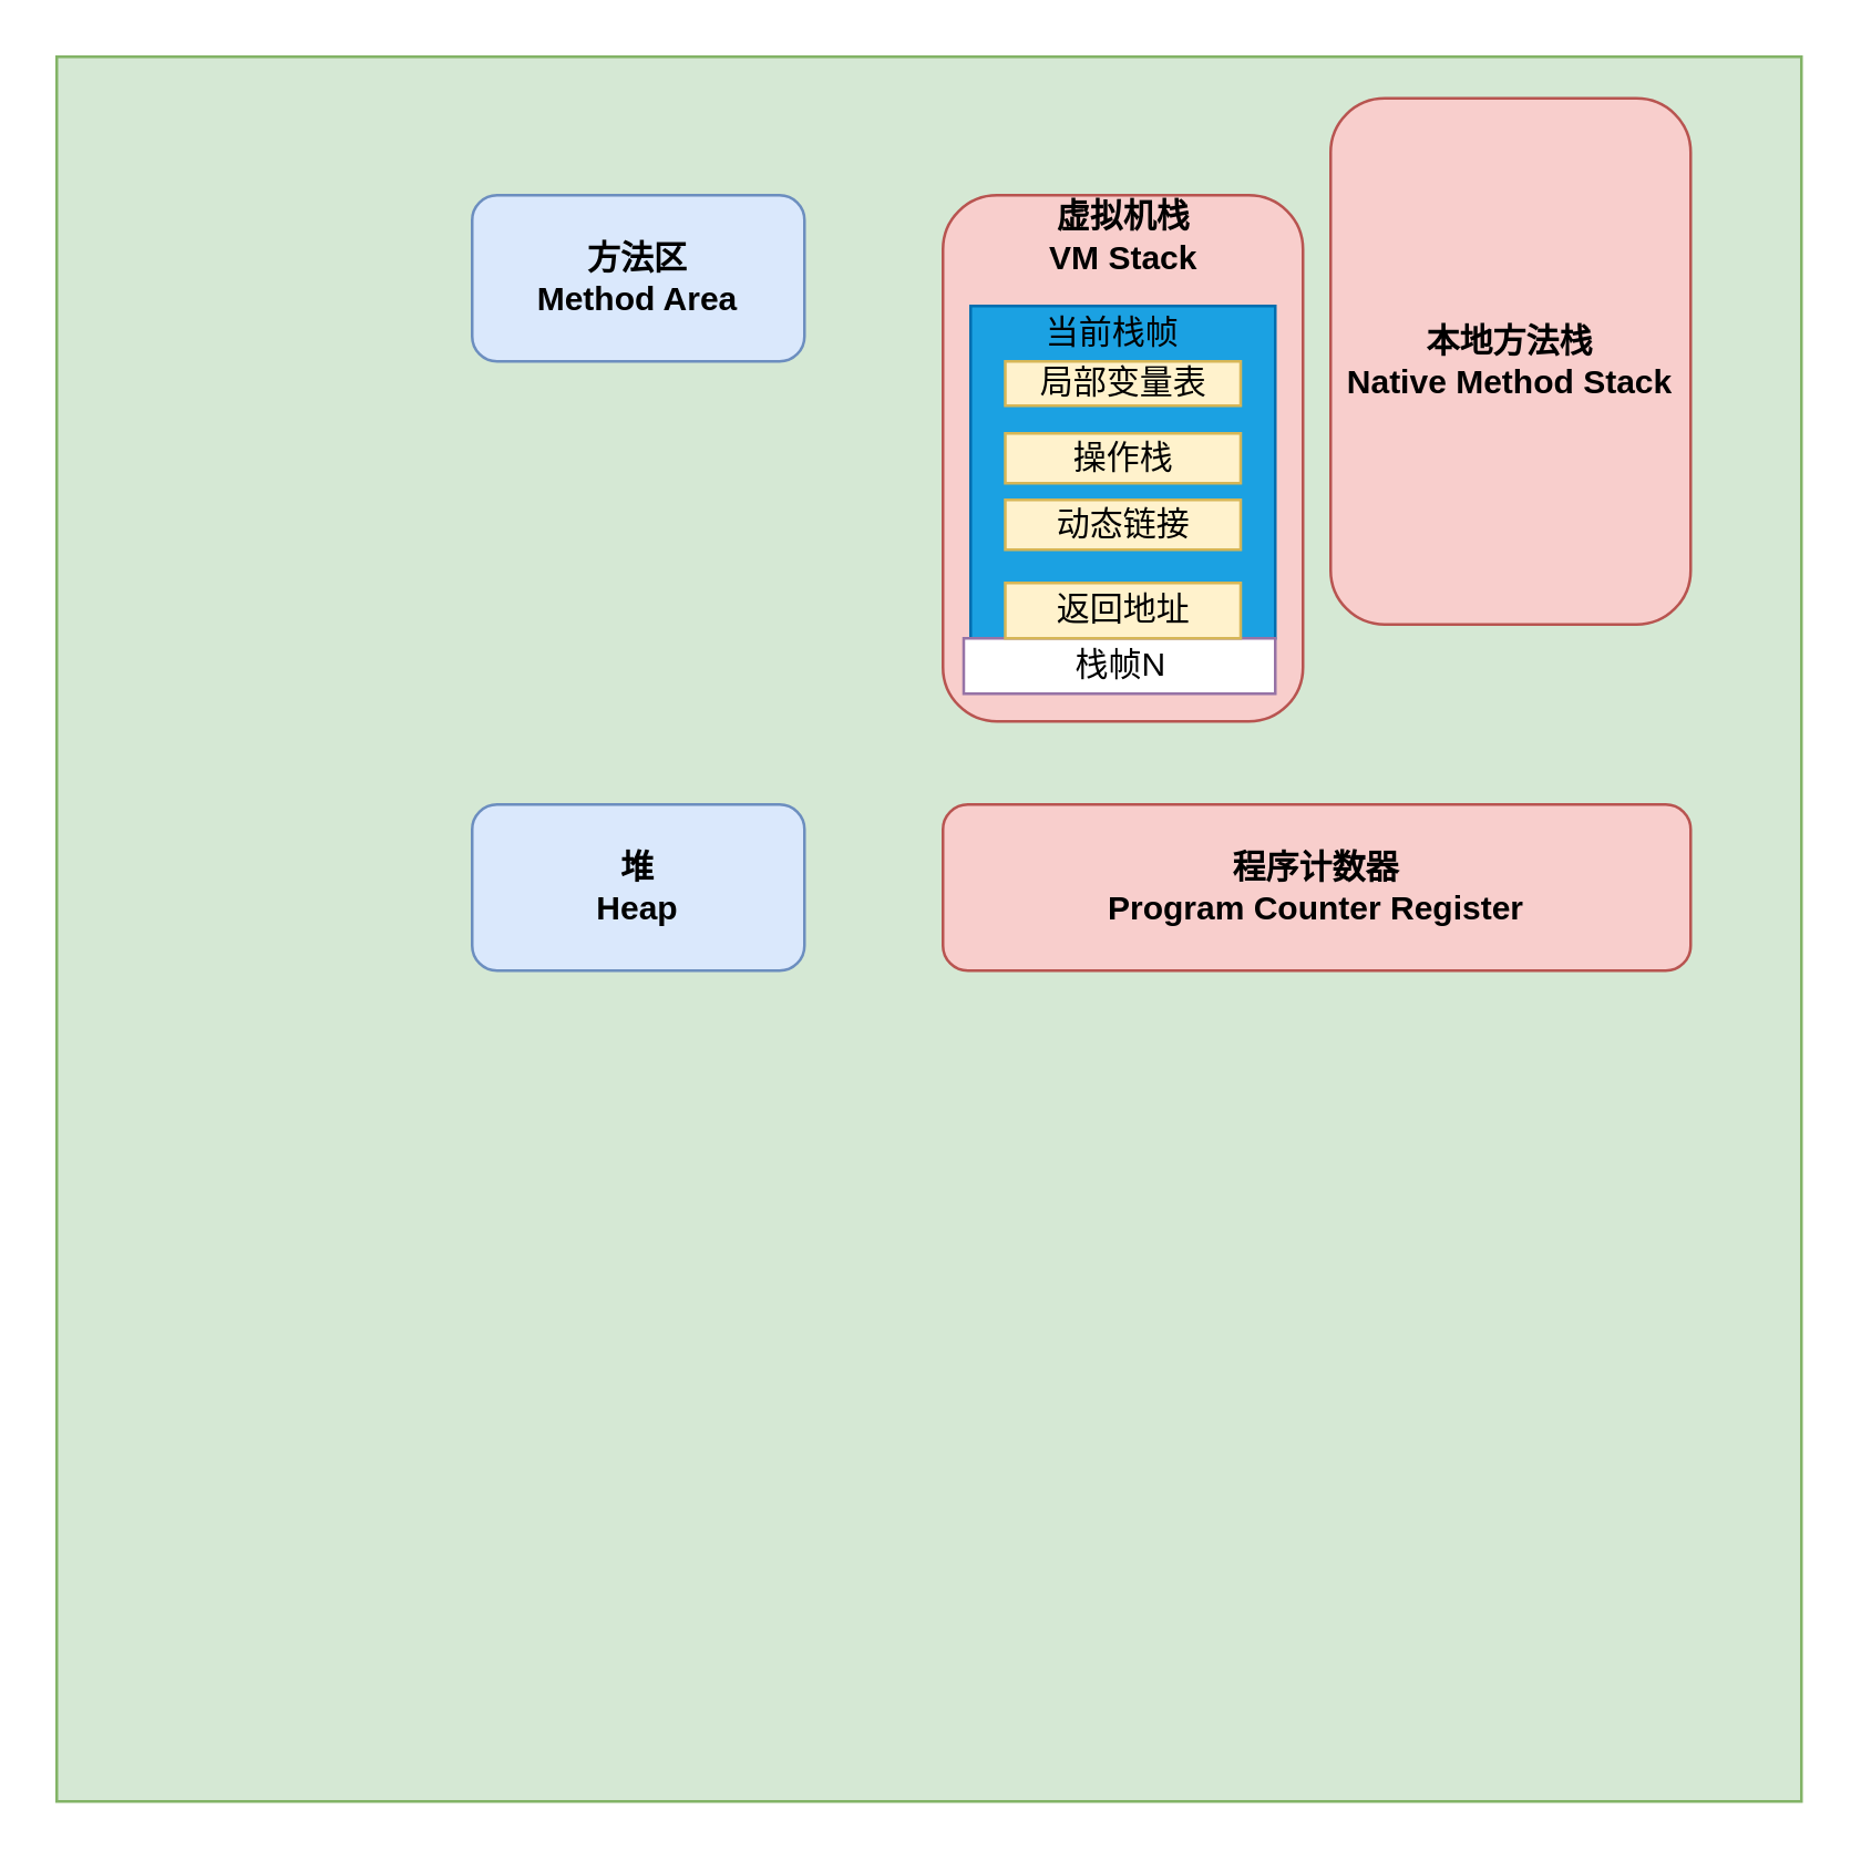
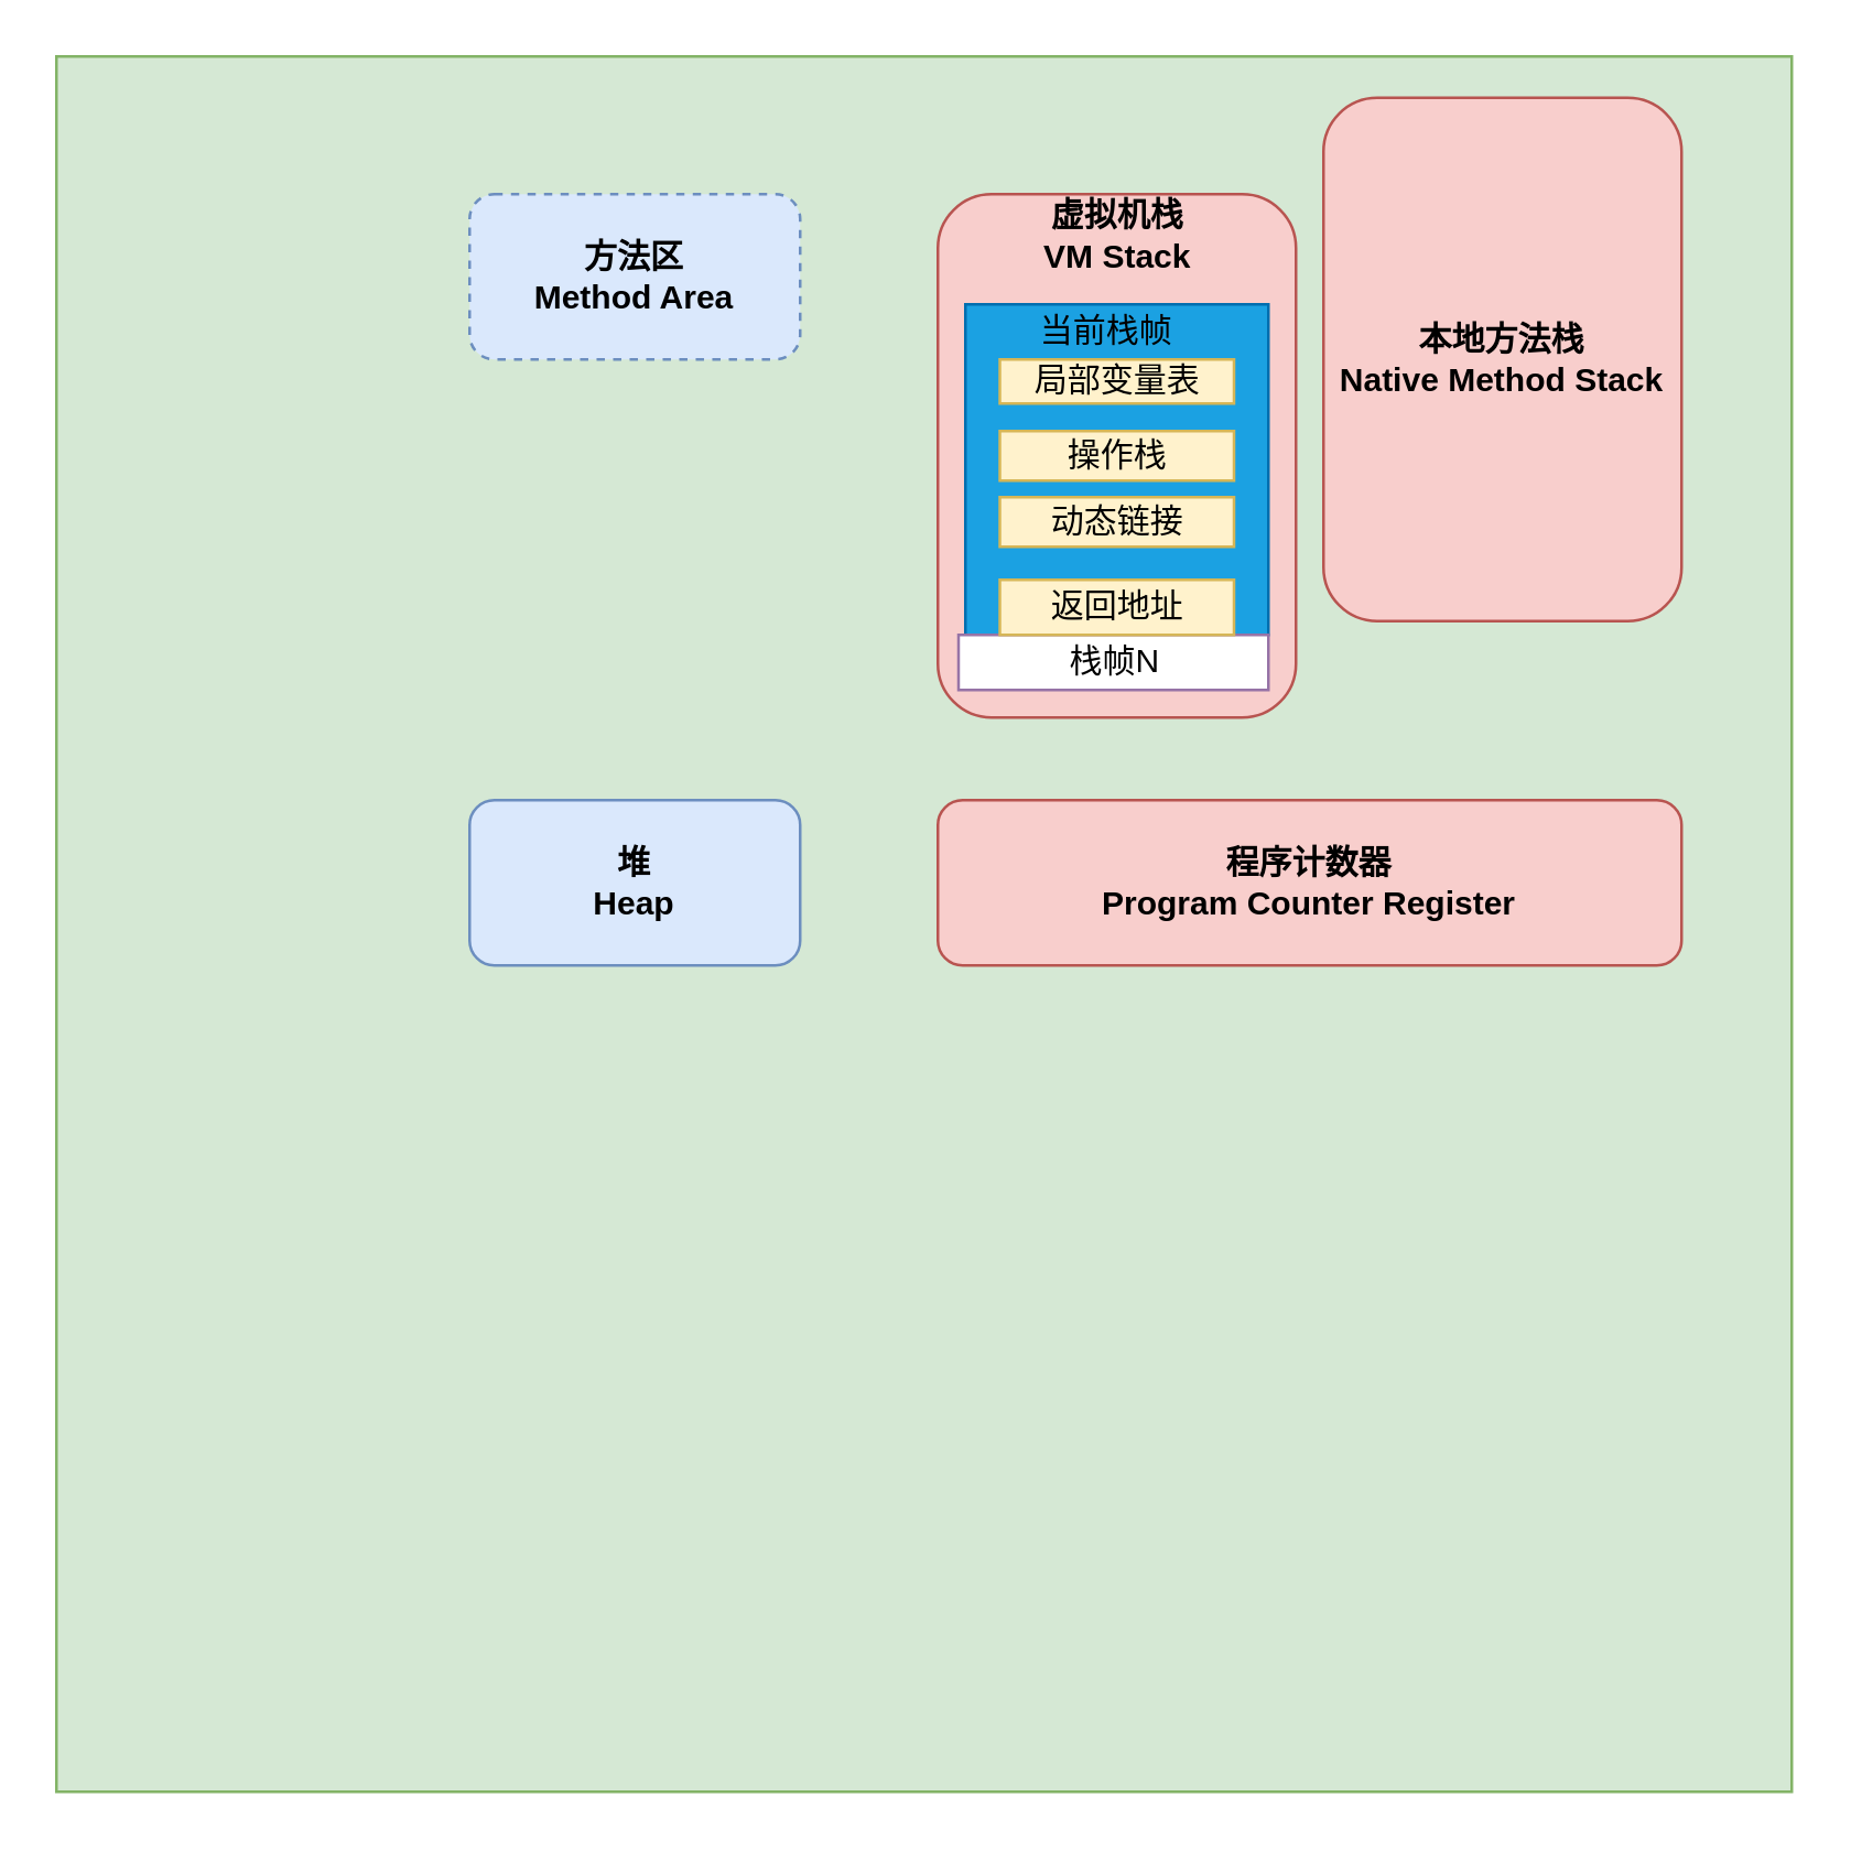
  <mxCell id="0" />
  <mxCell id="1" parent="0" />
  <mxCell id="2" value="" style="whiteSpace=wrap;html=1;aspect=fixed;fillColor=#d5e8d4;strokeColor=#82b366;" vertex="1" parent="1"><mxGeometry x="20" y="20" width="630" height="630" as="geometry" /></mxCell>
  <mxCell id="3" value="堆&lt;br&gt;Heap" style="rounded=1;whiteSpace=wrap;html=1;fillColor=#dae8fc;strokeColor=#6c8ebf;fontStyle=1" vertex="1" parent="1"><mxGeometry x="170" y="290" width="120" height="60" as="geometry" /></mxCell>
- <mxCell id="4" value="方法区&lt;br&gt;Method Area" style="rounded=1;whiteSpace=wrap;html=1;fillColor=#dae8fc;strokeColor=#6c8ebf;fontStyle=1" vertex="1" parent="1"><mxGeometry x="170" width="120" height="60" as="geometry" y="70" /></mxCell>
+ <mxCell id="4" value="方法区&lt;br&gt;Method Area" style="rounded=1;whiteSpace=wrap;html=1;fillColor=#dae8fc;strokeColor=#6c8ebf;fontStyle=1;dashed=1;" vertex="1" parent="1"><mxGeometry x="170" width="120" height="60" as="geometry" y="70" /></mxCell>
  <mxCell id="5" value="程序计数器&lt;br&gt;Program Counter Register" style="rounded=1;whiteSpace=wrap;html=1;fillColor=#f8cecc;strokeColor=#b85450;fontStyle=1" vertex="1" parent="1"><mxGeometry x="340" y="290" width="270" height="60" as="geometry" /></mxCell>
  <mxCell id="6" value="" style="rounded=1;whiteSpace=wrap;html=1;fillColor=#f8cecc;strokeColor=#b85450;align=center;" vertex="1" parent="1"><mxGeometry x="340" width="130" height="190" as="geometry" y="70" /></mxCell>
  <mxCell id="7" value="本地方法栈&lt;br&gt;Native Method Stack" style="rounded=1;whiteSpace=wrap;html=1;fillColor=#f8cecc;strokeColor=#b85450;fontStyle=1" vertex="1" parent="1"><mxGeometry x="480" y="35" width="130" height="190" as="geometry" /></mxCell>
  <mxCell id="8" value="&lt;span&gt;虚拟机栈&lt;/span&gt;&lt;br&gt;&lt;span&gt;VM Stack&lt;/span&gt;" style="text;html=1;resizable=0;autosize=1;align=center;verticalAlign=middle;points=[];fillColor=none;strokeColor=none;rounded=0;fontStyle=1" vertex="1" parent="1"><mxGeometry x="370" width="70" height="30" as="geometry" y="70" /></mxCell>
  <mxCell id="9" value="" style="edgeStyle=orthogonalEdgeStyle;rounded=0;orthogonalLoop=1;jettySize=auto;html=1;" edge="1" parent="1" target="11"><mxGeometry relative="1" as="geometry"><mxPoint x="398.5" y="230" as="sourcePoint" /></mxGeometry></mxCell>
  <mxCell id="10" value="" style="edgeStyle=orthogonalEdgeStyle;rounded=0;orthogonalLoop=1;jettySize=auto;html=1;" edge="1" parent="1" target="11"><mxGeometry relative="1" as="geometry"><mxPoint x="398.5" y="230" as="sourcePoint" /></mxGeometry></mxCell>
  <mxCell id="11" value="" style="rounded=0;whiteSpace=wrap;fillColor=#1ba1e2;strokeColor=#006EAF;fontColor=#ffffff;" vertex="1" parent="1"><mxGeometry x="350" y="110" width="110" height="120" as="geometry" /></mxCell>
  <mxCell id="12" value="栈帧N" style="rounded=0;whiteSpace=wrap;html=1;fillColor=#ffffff;strokeColor=#9673a6;" vertex="1" parent="1"><mxGeometry x="347.5" y="230" width="112.5" height="20" as="geometry" /></mxCell>
  <mxCell id="13" value="当前栈帧" style="text;html=1;resizable=0;autosize=1;align=center;verticalAlign=middle;points=[];fillColor=none;strokeColor=none;rounded=0;" vertex="1" parent="1"><mxGeometry x="370.5" y="110" width="60" height="20" as="geometry" /></mxCell>
  <mxCell id="14" value="局部变量表" style="rounded=0;whiteSpace=wrap;fillColor=#fff2cc;strokeColor=#d6b656;fontFamily=Helvetica;fontStyle=0;align=center;" vertex="1" parent="1"><mxGeometry x="362.5" y="130" width="85" height="16" as="geometry" /></mxCell>
  <mxCell id="15" value="操作栈" style="rounded=0;whiteSpace=wrap;fillColor=#fff2cc;strokeColor=#d6b656;" vertex="1" parent="1"><mxGeometry x="362.5" y="156" width="85" height="18" as="geometry" /></mxCell>
  <mxCell id="16" value="动态链接" style="rounded=0;whiteSpace=wrap;html=1;fillColor=#fff2cc;strokeColor=#d6b656;" vertex="1" parent="1"><mxGeometry x="362.5" y="180" width="85" height="18" as="geometry" /></mxCell>
  <mxCell id="17" value="返回地址" style="rounded=0;whiteSpace=wrap;html=1;fillColor=#fff2cc;strokeColor=#d6b656;" vertex="1" parent="1"><mxGeometry x="362.5" y="210" width="85" height="20" as="geometry" /></mxCell>
